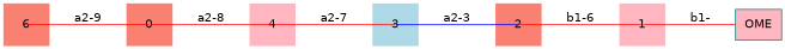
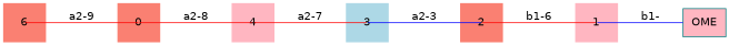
  graph {
    nodesep=0.05
    rankdir=LR
    ranksep=0.8
    splines=false
    node [color=teal fillcolor=lightpink fixedsize=true fontname=DejaVuSans labelfontsize=12 scale=true shape=none style=filled]
    edge [color=red fontname=DejaVuSans headclip=false labelangle=320.0 labeldistance=1.2 labelfontsize=12 tailclip=false]
    n1 [label=OME shape=box]
    1 [height=0.7]
    2 [fillcolor=salmon height=0.7]
    3 [fillcolor=lightblue height=0.7]
    4 [height=0.7]
    n6 [color=red fillcolor=salmon height=0.7 label=0]
    6 [color=red fillcolor=salmon height=0.7]
-   1 -- n1 [headclip=true label="b1-"]
+   1 -- n1 [color=blue headclip=true label="b1-"]
    2 -- 1 [label="b1-6"]
    3 -- 2 [color=blue label="a2-3"]
    4 -- 3 [label="a2-7"]
    n6 -- 4 [label="a2-8"]
    6 -- n6 [label="a2-9"]
  }
